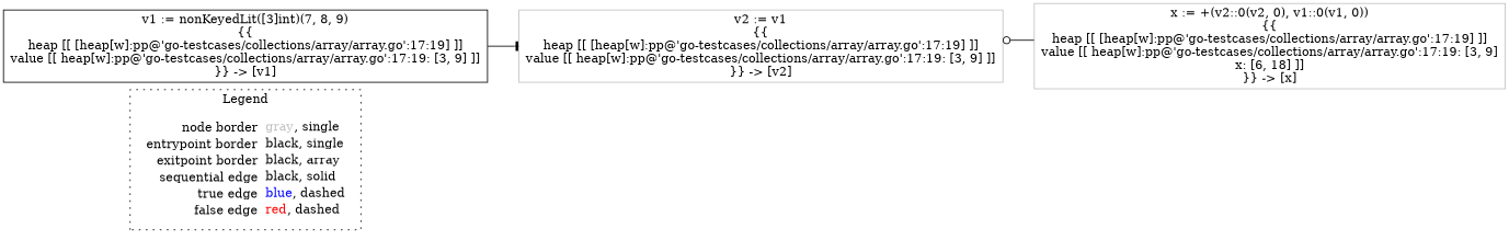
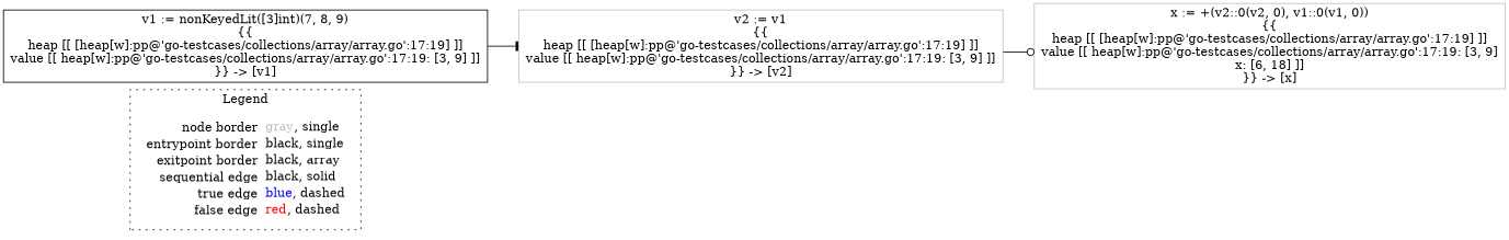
  digraph {
    rankdir=LR
    node [shape=rect color=gray]
    edge [color=black]
    n1 [label=<<table border="0" cellpadding="2" cellspacing="0" cellborder="0"><tr><td align="right">node border&nbsp;</td><td align="left"><font color="gray">gray</font>, single</td></tr><tr><td align="right">entrypoint border&nbsp;</td><td align="left"><font color="black">black</font>, single</td></tr><tr><td align="right">exitpoint border&nbsp;</td><td align="left"><font color="black">black</font>, array</td></tr><tr><td align="right">sequential edge&nbsp;</td><td align="left"><font color="black">black</font>, solid</td></tr><tr><td align="right">true edge&nbsp;</td><td align="left"><font color="blue">blue</font>, dashed</td></tr><tr><td align="right">false edge&nbsp;</td><td align="left"><font color="red">red</font>, dashed</td></tr></table>> shape=plaintext color=""]
    n2 [color=black label=<v1 := nonKeyedLit([3]int)(7, 8, 9)<BR/>{{<BR/>heap [[ [heap[w]:pp@'go-testcases/collections/array/array.go':17:19] ]]<BR/>value [[ heap[w]:pp@'go-testcases/collections/array/array.go':17:19: [3, 9] ]]<BR/>}} -&gt; [v1]>]
    n3 [label=<v2 := v1<BR/>{{<BR/>heap [[ [heap[w]:pp@'go-testcases/collections/array/array.go':17:19] ]]<BR/>value [[ heap[w]:pp@'go-testcases/collections/array/array.go':17:19: [3, 9] ]]<BR/>}} -&gt; [v2]>]
    n4 [label=<x := +(v2::0(v2, 0), v1::0(v1, 0))<BR/>{{<BR/>heap [[ [heap[w]:pp@'go-testcases/collections/array/array.go':17:19] ]]<BR/>value [[ heap[w]:pp@'go-testcases/collections/array/array.go':17:19: [3, 9]<BR/>x: [6, 18] ]]<BR/>}} -&gt; [x]>]
    subgraph cluster_1 {
      label=Legend
      style=dotted
      n1
    }
    n2 -> n3 [arrowhead=tee]
-   n4 -> n3 [arrowhead=odot]
+   n3 -> n4 [arrowhead=odot]
  }
